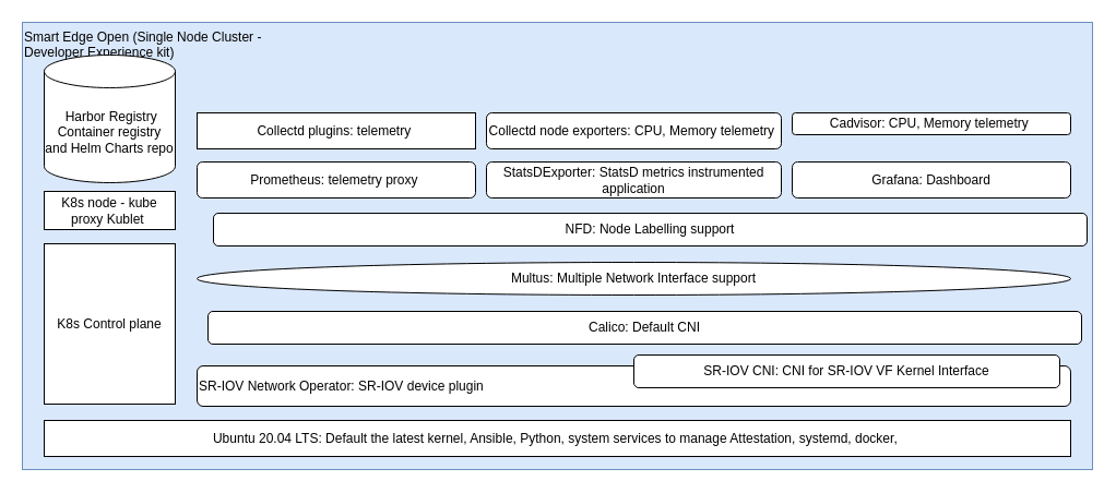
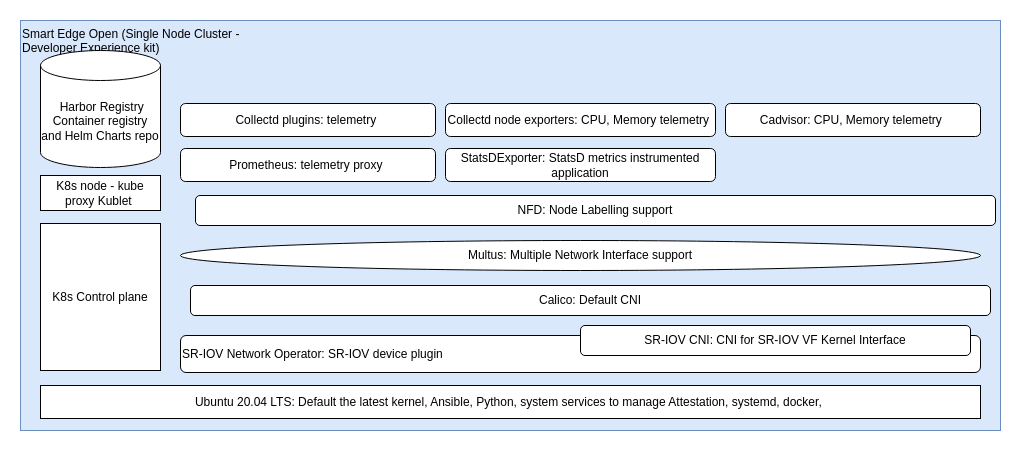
  <mxCell id="0" />
  <mxCell id="1" parent="0" />
  <mxCell id="2" value="&lt;span style=&quot;font-family: &amp;#34;helvetica&amp;#34; , sans-serif ; font-size: 9pt&quot;&gt;Smart Edge Open (Single Node Cluster -&lt;br/&gt;Developer Experience kit)&lt;/span&gt;" style="rounded=0;whiteSpace=wrap;html=1;align=left;verticalAlign=top;fillColor=#dae8fc;strokeColor=#6c8ebf;" parent="1" vertex="1"><mxGeometry x="20" y="20" width="980" height="410" as="geometry" /></mxCell>
  <mxCell id="3" value="&amp;nbsp;Harbor Registry&lt;br&gt;Container registry and Helm Charts repo" style="shape=cylinder3;whiteSpace=wrap;html=1;boundedLbl=1;backgroundOutline=1;size=15;align=center;" parent="1" vertex="1"><mxGeometry x="40" y="50" width="120" height="117" as="geometry" /></mxCell>
  <mxCell id="4" value="Ubuntu 20.04 LTS: Default the latest kernel, Ansible, Python, system services to manage Attestation, systemd, docker,&amp;nbsp;" style="rounded=0;whiteSpace=wrap;html=1;align=center;" parent="1" vertex="1"><mxGeometry x="40" y="385" width="940" height="33" as="geometry" /></mxCell>
  <mxCell id="5" value="SR-IOV Network Operator: SR-IOV device plugin" style="rounded=1;whiteSpace=wrap;html=1;align=left;" parent="1" vertex="1"><mxGeometry x="180" y="335" width="800" height="37" as="geometry" /></mxCell>
  <mxCell id="6" value="NFD: Node Labelling support" style="rounded=1;whiteSpace=wrap;html=1;align=center;" parent="1" vertex="1"><mxGeometry x="195" y="195" width="800" height="30" as="geometry" /></mxCell>
  <mxCell id="7" value="Calico: Default CNI" style="rounded=1;whiteSpace=wrap;html=1;align=center;" parent="1" vertex="1"><mxGeometry x="190" y="285" width="800" height="30" as="geometry" /></mxCell>
  <mxCell id="8" value="Multus: Multiple Network Interface support" style="ellipse;whiteSpace=wrap;html=1;align=center;" parent="1" vertex="1"><mxGeometry x="180" y="240" width="800" height="30" as="geometry" /></mxCell>
- <mxCell id="9" value="Collectd plugins: telemetry&amp;nbsp;" style="whiteSpace=wrap;html=1;align=center;rounded=0;" parent="1" vertex="1"><mxGeometry x="180" y="103" width="255" height="33" as="geometry" /></mxCell>
+ <mxCell id="9" value="Collectd plugins: telemetry&amp;nbsp;" style="rounded=1;whiteSpace=wrap;html=1;align=center;" parent="1" vertex="1"><mxGeometry x="180" y="103" width="255" height="33" as="geometry" /></mxCell>
  <mxCell id="10" value="SR-IOV CNI: CNI for SR-IOV VF Kernel Interface" style="rounded=1;whiteSpace=wrap;html=1;align=center;" parent="1" vertex="1"><mxGeometry x="580" y="325" width="390" height="30" as="geometry" /></mxCell>
  <mxCell id="11" value="Collectd node exporters: CPU, Memory telemetry&amp;nbsp;" style="rounded=1;whiteSpace=wrap;html=1;align=center;" parent="1" vertex="1"><mxGeometry x="445" y="103" width="270" height="33" as="geometry" /></mxCell>
- <mxCell id="12" value="Cadvisor: CPU, Memory telemetry&amp;nbsp;" style="rounded=1;whiteSpace=wrap;html=1;align=center;" parent="1" vertex="1"><mxGeometry x="725" y="103" width="255" height="20" as="geometry" /></mxCell>
+ <mxCell id="12" value="Cadvisor: CPU, Memory telemetry&amp;nbsp;" style="rounded=1;whiteSpace=wrap;html=1;align=center;" parent="1" vertex="1"><mxGeometry x="725" y="103" width="255" height="33" as="geometry" /></mxCell>
  <mxCell id="13" value="Prometheus: telemetry proxy&amp;nbsp;" style="rounded=1;whiteSpace=wrap;html=1;align=center;" parent="1" vertex="1"><mxGeometry x="180" y="148" width="255" height="33" as="geometry" /></mxCell>
  <mxCell id="14" value="K8s Control plane" style="rounded=0;whiteSpace=wrap;html=1;align=center;" parent="1" vertex="1"><mxGeometry x="40" y="223" width="120" height="147" as="geometry" /></mxCell>
  <mxCell id="15" value="K8s node - kube proxy Kublet&amp;nbsp;" style="rounded=0;whiteSpace=wrap;html=1;align=center;" parent="1" vertex="1"><mxGeometry x="40" y="175" width="120" height="35" as="geometry" /></mxCell>
  <mxCell id="16" value="StatsDExporter: StatsD metrics instrumented application" style="rounded=1;whiteSpace=wrap;html=1;align=center;" parent="1" vertex="1"><mxGeometry x="445" y="148" width="270" height="33" as="geometry" /></mxCell>
- <mxCell id="17" value="Grafana: Dashboard" style="rounded=1;whiteSpace=wrap;html=1;align=center;" parent="1" vertex="1"><mxGeometry x="725" y="148" width="255" height="33" as="geometry" /></mxCell>
